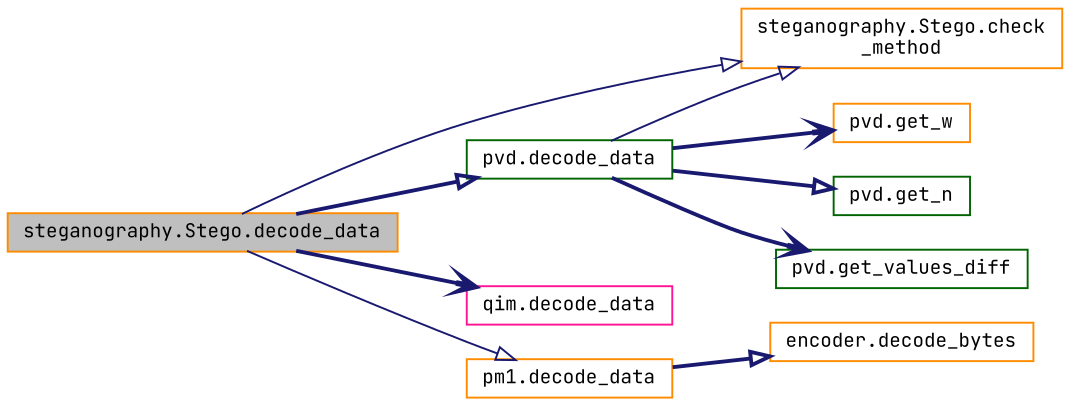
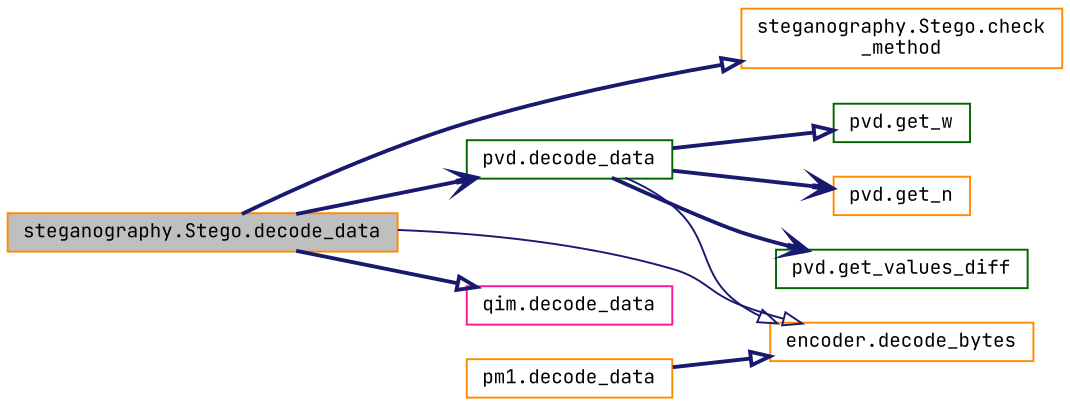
  digraph {
    fontname="JetBrains Mono"
    rankdir=LR
    node [color=darkorange fillcolor=white fontname="JetBrains Mono" fontsize=10 shape=record style=filled]
    edge [arrowhead=onormal color=midnightblue fontname="JetBrains Mono" fontsize=10 labelfontname=Helvetica labelfontsize=10 style=bold]
    n1 [fillcolor=grey75 fontcolor=black height=0.2 label="steganography.Stego.decode_data" width=0.4]
    n2 [height=0.2 label="steganography.Stego.check\l_method" width=0.4]
    n3 [height=0.2 label="pm1.decode_data" width=0.4]
    n4 [color=darkgreen height=0.2 label="pvd.decode_data" width=0.4]
    n5 [color=deeppink height=0.2 label="qim.decode_data" width=0.4]
    n6 [height=0.2 label="encoder.decode_bytes" width=0.4]
-   n7 [color=darkgreen height=0.2 label="pvd.get_n" width=0.4]
+   n7 [height=0.2 label="pvd.get_n" width=0.4]
    n8 [color=darkgreen height=0.2 label="pvd.get_values_diff" width=0.4]
-   n9 [height=0.2 label="pvd.get_w" width=0.4]
-   n1 -> n2 [style=solid]
-   n1 -> n3 [style=solid]
-   n1 -> n4
-   n1 -> n5 [arrowhead=vee]
+   n9 [color=darkgreen height=0.2 label="pvd.get_w" width=0.4]
+   n1 -> n2
+   n1 -> n6 [style=solid]
+   n1 -> n4 [arrowhead=vee]
+   n1 -> n5
    n3 -> n6
-   n4 -> n2 [style=solid]
-   n4 -> n7
+   n4 -> n6 [style=solid]
+   n4 -> n7 [arrowhead=vee]
    n4 -> n8 [arrowhead=vee]
-   n4 -> n9 [arrowhead=vee]
+   n4 -> n9
  }
